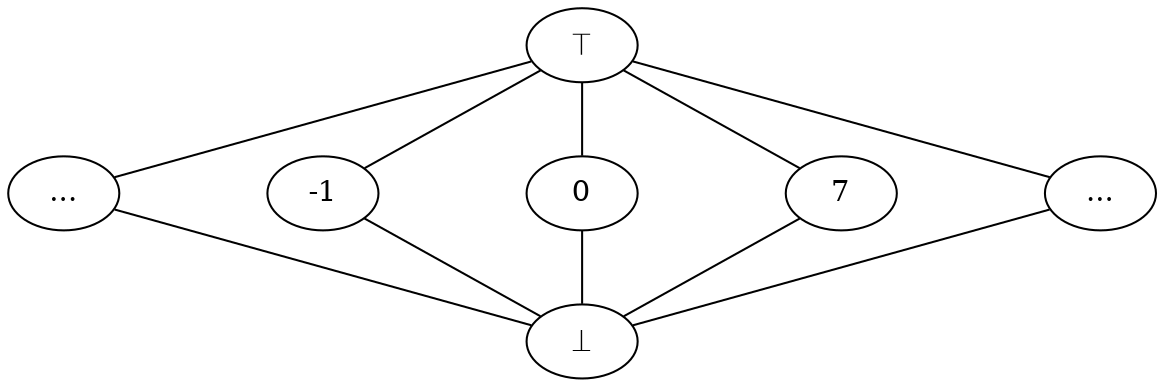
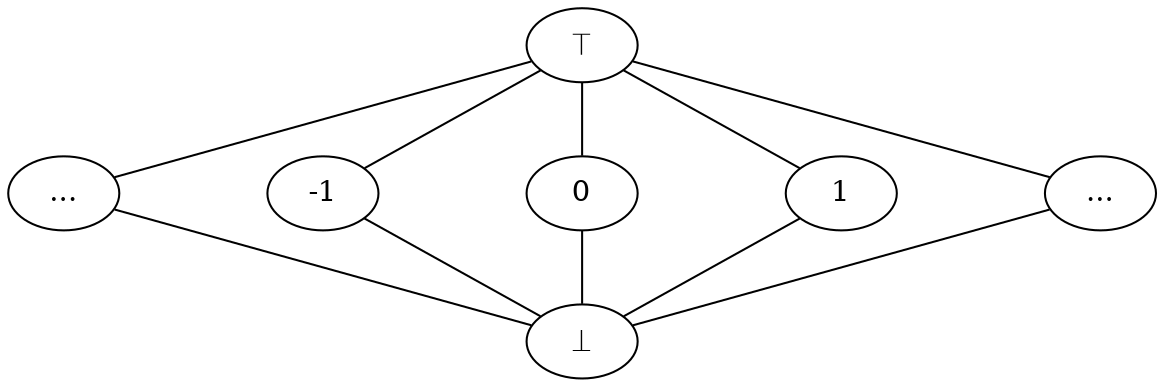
  graph {
    nodesep=1
    rankdir=BT
    node [rank=1]
    n1 [label="..." rank=""]
    n2 [label="⏉" rank=2]
    n3 [label="⏊" rank=0]
    -1
    0
-   1 [label=7]
+   1
    n7 [label="..." rank=""]
    n1 -- n2
    n3 -- n1
    n3 -- -1
    n3 -- 0
    n3 -- 1
    n3 -- n7
    -1 -- n2
    0 -- n2
    1 -- n2
    n7 -- n2
  }
